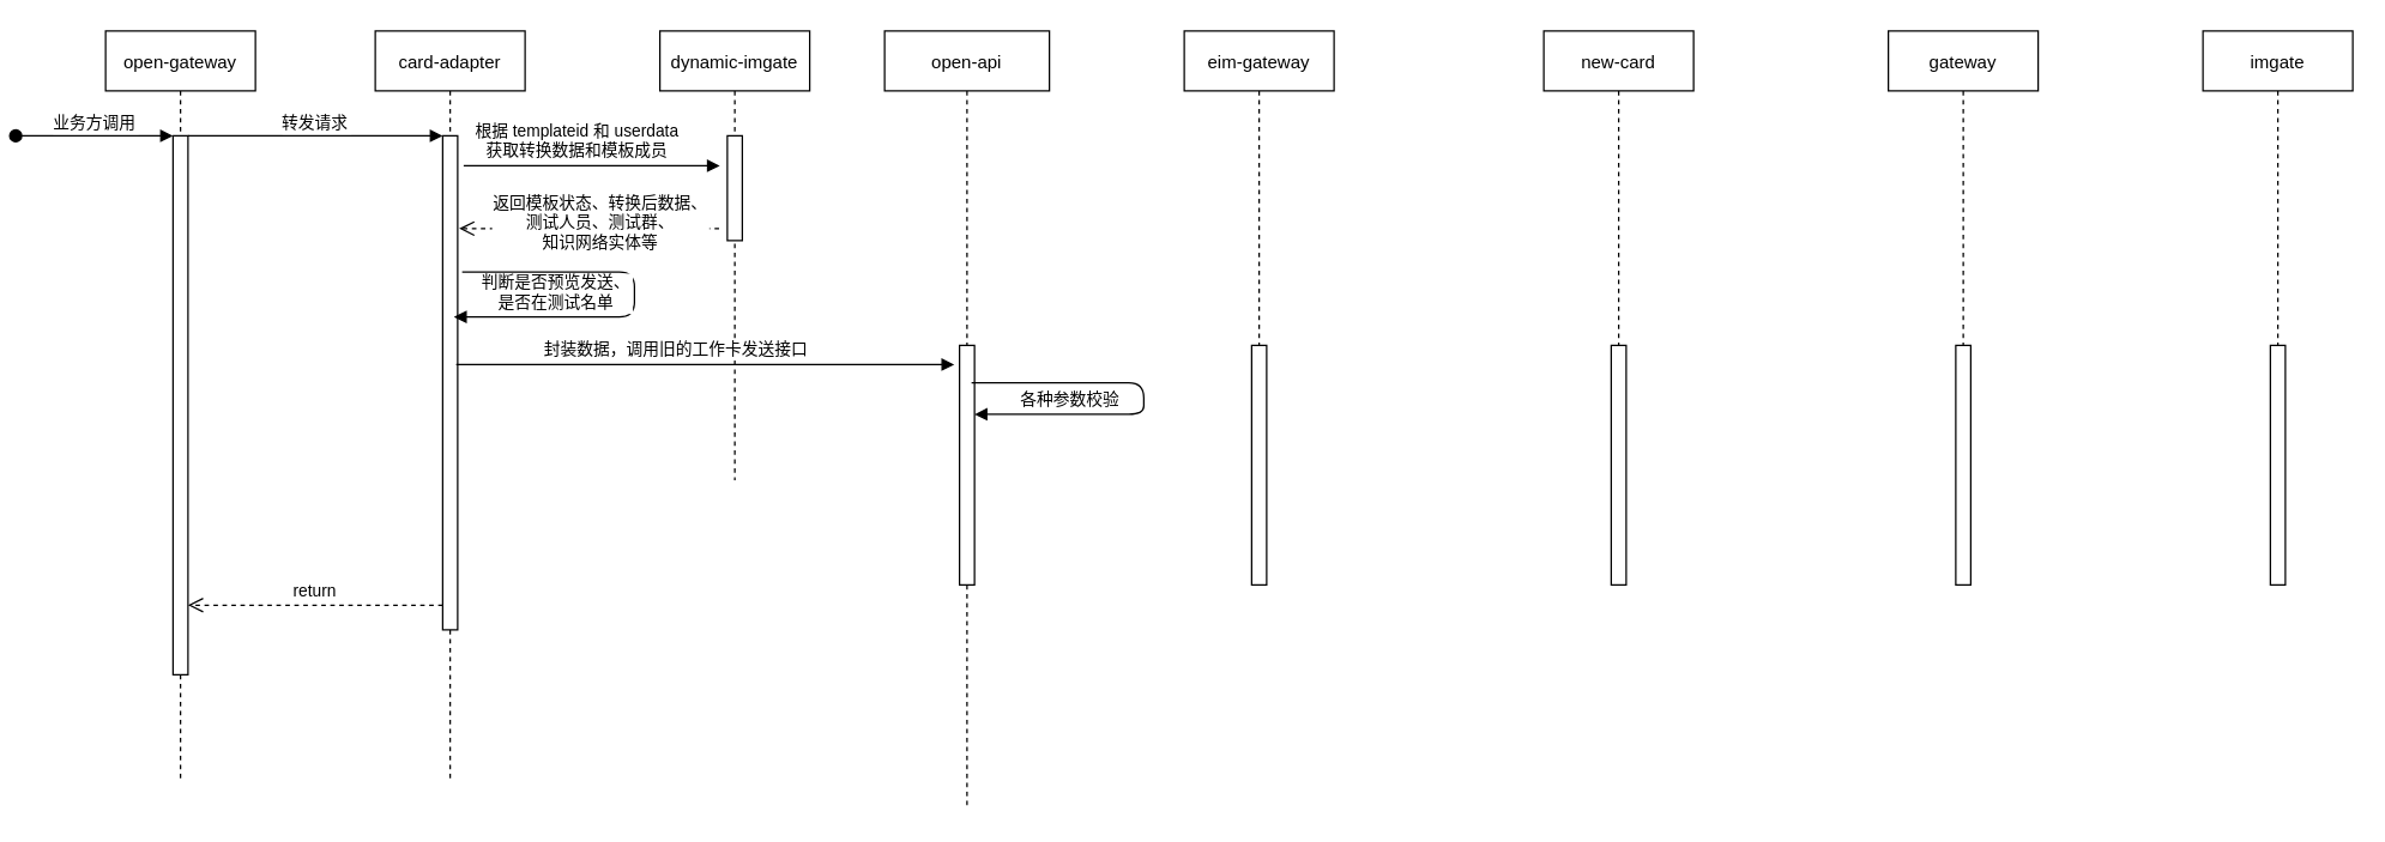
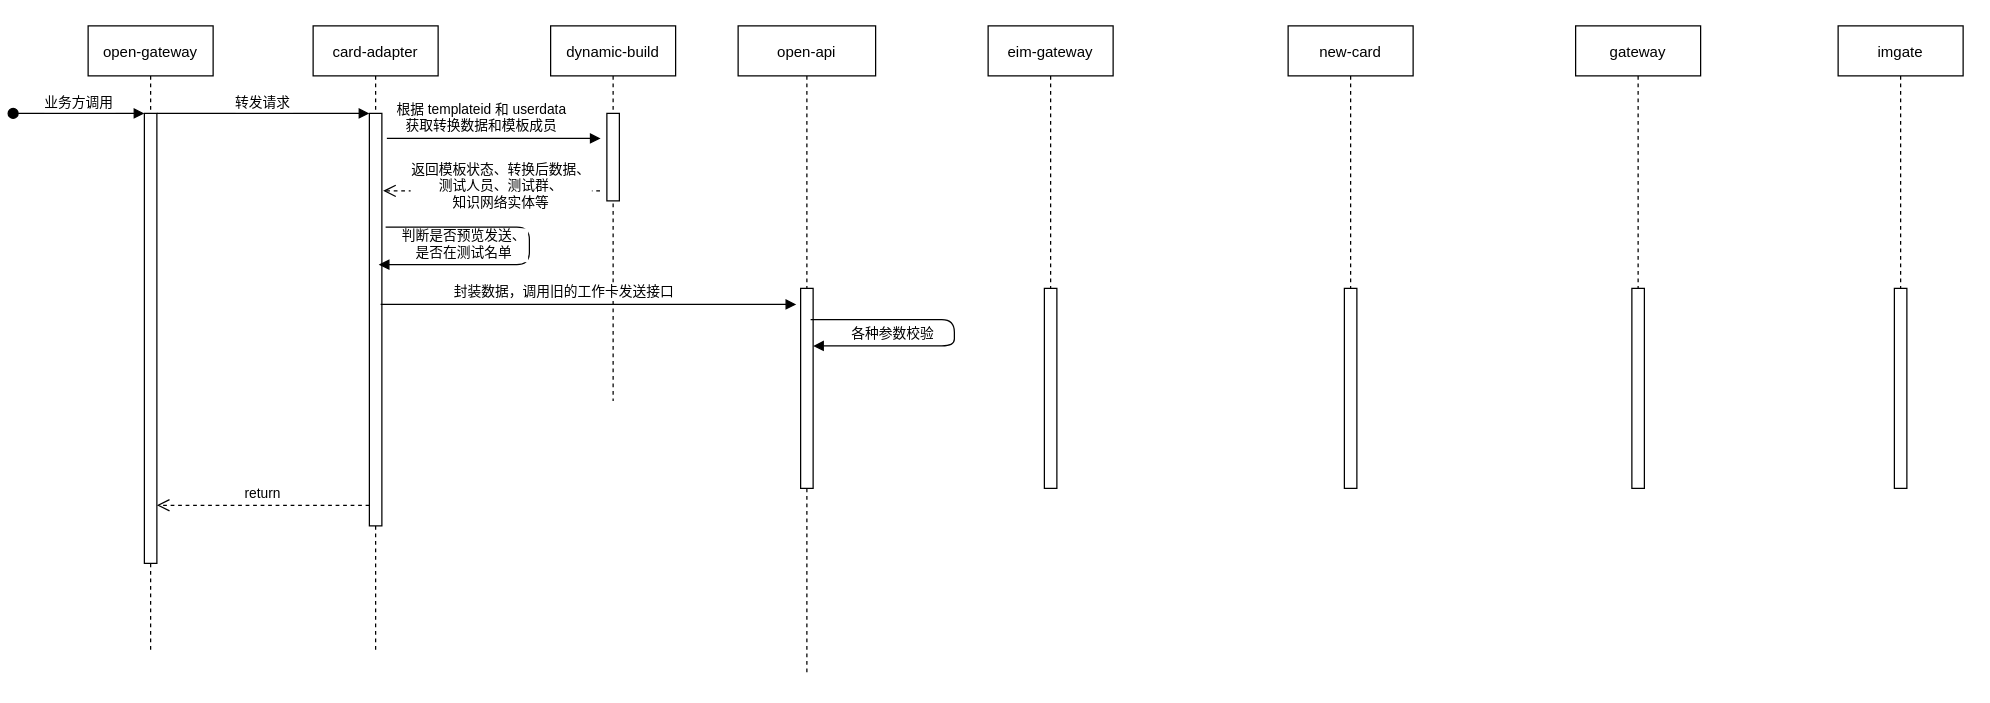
  <mxCell id="0" />
  <mxCell id="1" parent="0" />
  <mxCell id="2" value="open-gateway" style="shape=umlLifeline;perimeter=lifelinePerimeter;container=1;collapsible=0;recursiveResize=0;rounded=0;shadow=0;strokeWidth=1;" parent="1" vertex="1"><mxGeometry x="20" y="20" width="100" height="500" as="geometry" /></mxCell>
  <mxCell id="3" value="" style="points=[];perimeter=orthogonalPerimeter;rounded=0;shadow=0;strokeWidth=1;" parent="2" vertex="1"><mxGeometry x="45" y="70" width="10" height="360" as="geometry" /></mxCell>
  <mxCell id="4" value="业务方调用" style="verticalAlign=bottom;startArrow=oval;endArrow=block;startSize=8;shadow=0;strokeWidth=1;" parent="2" target="3" edge="1"><mxGeometry relative="1" as="geometry"><mxPoint x="-60" y="70" as="sourcePoint" /></mxGeometry></mxCell>
  <mxCell id="5" value="card-adapter" style="shape=umlLifeline;perimeter=lifelinePerimeter;container=1;collapsible=0;recursiveResize=0;rounded=0;shadow=0;strokeWidth=1;" parent="1" vertex="1"><mxGeometry x="200" y="20" width="100" height="500" as="geometry" /></mxCell>
  <mxCell id="6" value="" style="points=[];perimeter=orthogonalPerimeter;rounded=0;shadow=0;strokeWidth=1;" parent="5" vertex="1"><mxGeometry x="45" y="70" width="10" height="330" as="geometry" /></mxCell>
  <mxCell id="7" value="return" style="verticalAlign=bottom;endArrow=open;dashed=1;endSize=8;exitX=0;exitY=0.95;shadow=0;strokeWidth=1;" parent="1" source="6" target="3" edge="1"><mxGeometry relative="1" as="geometry"><mxPoint x="175" y="176" as="targetPoint" /></mxGeometry></mxCell>
  <mxCell id="8" value="转发请求" style="verticalAlign=bottom;endArrow=block;entryX=0;entryY=0;shadow=0;strokeWidth=1;" parent="1" source="3" target="6" edge="1"><mxGeometry relative="1" as="geometry"><mxPoint x="175" y="100" as="sourcePoint" /></mxGeometry></mxCell>
  <mxCell id="9" value="返回模板状态、转换后数据、&#10;测试人员、测试群、&#10;知识网络实体等" style="verticalAlign=bottom;endArrow=open;dashed=1;endSize=8;shadow=0;strokeWidth=1;entryX=1.1;entryY=0.356;entryDx=0;entryDy=0;entryPerimeter=0;" parent="1" edge="1"><mxGeometry x="-0.084" y="18" relative="1" as="geometry"><mxPoint x="256" y="151.96" as="targetPoint" /><mxPoint x="429.5" y="151.96" as="sourcePoint" /><Array as="points"><mxPoint x="360" y="152" /></Array><mxPoint as="offset" /></mxGeometry></mxCell>
- <mxCell id="10" value="dynamic-imgate" style="shape=umlLifeline;perimeter=lifelinePerimeter;container=1;collapsible=0;recursiveResize=0;rounded=0;shadow=0;strokeWidth=1;" vertex="1" parent="1"><mxGeometry x="390" y="20" width="100" height="300" as="geometry" /></mxCell>
+ <mxCell id="10" value="dynamic-build" style="shape=umlLifeline;perimeter=lifelinePerimeter;container=1;collapsible=0;recursiveResize=0;rounded=0;shadow=0;strokeWidth=1;" vertex="1" parent="1"><mxGeometry x="390" y="20" width="100" height="300" as="geometry" /></mxCell>
  <mxCell id="11" value="" style="points=[];perimeter=orthogonalPerimeter;rounded=0;shadow=0;strokeWidth=1;" vertex="1" parent="10"><mxGeometry x="45" y="70" width="10" height="70" as="geometry" /></mxCell>
  <mxCell id="12" value="判断是否预览发送、&#10;是否在测试名单" style="verticalAlign=bottom;endArrow=block;shadow=0;strokeWidth=1;" edge="1" parent="10"><mxGeometry x="0.484" y="-1" relative="1" as="geometry"><mxPoint x="-132" y="161" as="sourcePoint" /><mxPoint x="-137.5" y="191" as="targetPoint" /><Array as="points"><mxPoint x="-17" y="161" /><mxPoint x="-17" y="191" /></Array><mxPoint as="offset" /></mxGeometry></mxCell>
  <mxCell id="13" value="根据 templateid 和 userdata&#10;获取转换数据和模板成员" style="verticalAlign=bottom;endArrow=block;shadow=0;strokeWidth=1;entryX=-0.5;entryY=0.286;entryDx=0;entryDy=0;entryPerimeter=0;" parent="1" target="11" edge="1"><mxGeometry x="-0.113" y="1" relative="1" as="geometry"><mxPoint x="259" y="110" as="sourcePoint" /><mxPoint x="424" y="110" as="targetPoint" /><Array as="points"><mxPoint x="374" y="110" /></Array><mxPoint as="offset" /></mxGeometry></mxCell>
  <mxCell id="14" value="open-api" style="shape=umlLifeline;perimeter=lifelinePerimeter;container=1;collapsible=0;recursiveResize=0;rounded=0;shadow=0;strokeWidth=1;" vertex="1" parent="1"><mxGeometry x="540" y="20" width="110" height="520" as="geometry" /></mxCell>
  <mxCell id="15" value="" style="points=[];perimeter=orthogonalPerimeter;rounded=0;shadow=0;strokeWidth=1;" vertex="1" parent="14"><mxGeometry x="50" y="210" width="10" height="160" as="geometry" /></mxCell>
  <mxCell id="16" value="封装数据，调用旧的工作卡发送接口" style="verticalAlign=bottom;endArrow=block;shadow=0;strokeWidth=1;exitX=1.1;exitY=0.546;exitDx=0;exitDy=0;exitPerimeter=0;" edge="1" parent="1"><mxGeometry x="-0.113" y="1" relative="1" as="geometry"><mxPoint x="254" y="242.88" as="sourcePoint" /><mxPoint x="586.5" y="242.88" as="targetPoint" /><Array as="points" /><mxPoint as="offset" /></mxGeometry></mxCell>
  <mxCell id="17" value="eim-gateway" style="shape=umlLifeline;perimeter=lifelinePerimeter;container=1;collapsible=0;recursiveResize=0;rounded=0;shadow=0;strokeWidth=1;" vertex="1" parent="1"><mxGeometry x="740" y="20" width="100" height="300" as="geometry" /></mxCell>
  <mxCell id="18" value="" style="points=[];perimeter=orthogonalPerimeter;rounded=0;shadow=0;strokeWidth=1;" vertex="1" parent="17"><mxGeometry x="45" y="210" width="10" height="160" as="geometry" /></mxCell>
  <mxCell id="19" value="new-card" style="shape=umlLifeline;perimeter=lifelinePerimeter;container=1;collapsible=0;recursiveResize=0;rounded=0;shadow=0;strokeWidth=1;" vertex="1" parent="1"><mxGeometry x="980" y="20" width="100" height="300" as="geometry" /></mxCell>
  <mxCell id="20" value="" style="points=[];perimeter=orthogonalPerimeter;rounded=0;shadow=0;strokeWidth=1;" vertex="1" parent="19"><mxGeometry x="45" y="210" width="10" height="160" as="geometry" /></mxCell>
  <mxCell id="21" value="gateway" style="shape=umlLifeline;perimeter=lifelinePerimeter;container=1;collapsible=0;recursiveResize=0;rounded=0;shadow=0;strokeWidth=1;" vertex="1" parent="1"><mxGeometry x="1210" y="20" width="100" height="300" as="geometry" /></mxCell>
  <mxCell id="22" value="" style="points=[];perimeter=orthogonalPerimeter;rounded=0;shadow=0;strokeWidth=1;" vertex="1" parent="21"><mxGeometry x="45" y="210" width="10" height="160" as="geometry" /></mxCell>
  <mxCell id="23" value="imgate" style="shape=umlLifeline;perimeter=lifelinePerimeter;container=1;collapsible=0;recursiveResize=0;rounded=0;shadow=0;strokeWidth=1;" vertex="1" parent="1"><mxGeometry x="1420" y="20" width="100" height="300" as="geometry" /></mxCell>
  <mxCell id="24" value="" style="points=[];perimeter=orthogonalPerimeter;rounded=0;shadow=0;strokeWidth=1;" vertex="1" parent="23"><mxGeometry x="45" y="210" width="10" height="160" as="geometry" /></mxCell>
  <mxCell id="25" value="各种参数校验" style="verticalAlign=bottom;endArrow=block;shadow=0;strokeWidth=1;entryX=1;entryY=0.288;entryDx=0;entryDy=0;entryPerimeter=0;" edge="1" parent="1" target="15"><mxGeometry x="0.484" y="-1" relative="1" as="geometry"><mxPoint x="598" y="255" as="sourcePoint" /><mxPoint x="592.5" y="285" as="targetPoint" /><Array as="points"><mxPoint x="713" y="255" /><mxPoint x="713" y="276" /></Array><mxPoint as="offset" /></mxGeometry></mxCell>
